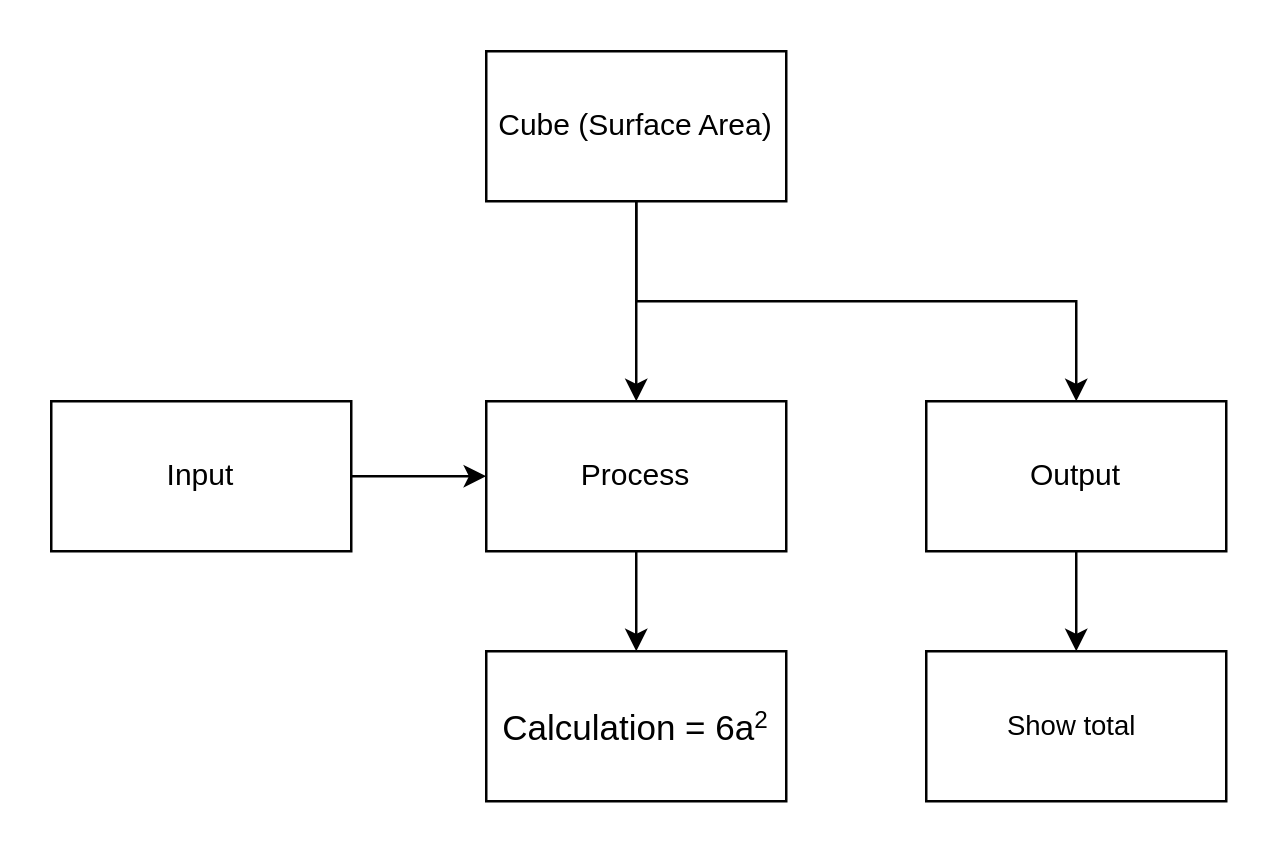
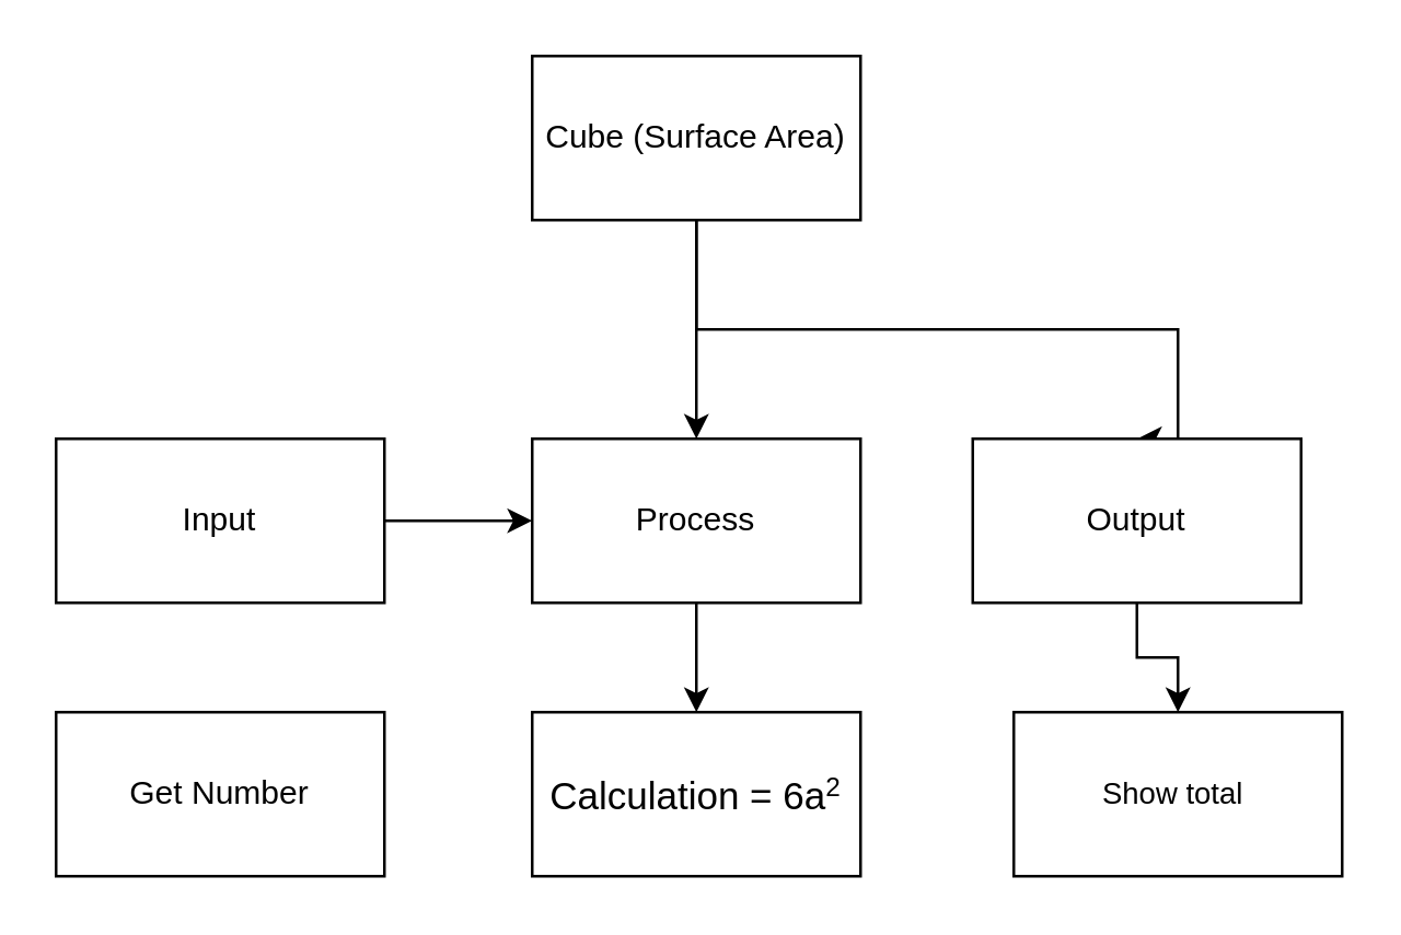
  <mxCell id="0" />
  <mxCell id="1" parent="0" />
  <mxCell id="2" style="edgeStyle=orthogonalEdgeStyle;html=1;entryX=0.5;entryY=0;entryDx=0;entryDy=0;rounded=0;" parent="1" source="4" target="10" edge="1"><mxGeometry relative="1" as="geometry"><Array as="points"><mxPoint x="254" y="120" /><mxPoint x="430" y="120" /></Array></mxGeometry></mxCell>
  <mxCell id="3" style="edgeStyle=orthogonalEdgeStyle;shape=connector;rounded=0;html=1;entryX=0.5;entryY=0;entryDx=0;entryDy=0;labelBackgroundColor=default;fontFamily=Helvetica;fontSize=11;fontColor=default;endArrow=classic;strokeColor=default;" parent="1" source="4" target="8" edge="1"><mxGeometry relative="1" as="geometry" /></mxCell>
  <mxCell id="4" value="Cube (Surface Area)" style="rounded=0;whiteSpace=wrap;html=1;" parent="1" vertex="1"><mxGeometry x="194" y="20" width="120" height="60" as="geometry" /></mxCell>
  <mxCell id="5" style="edgeStyle=orthogonalEdgeStyle;rounded=0;html=1;elbow=vertical;" parent="1" source="6" target="8" edge="1"><mxGeometry relative="1" as="geometry" /></mxCell>
  <mxCell id="6" value="Input" style="rounded=0;whiteSpace=wrap;html=1;" parent="1" vertex="1"><mxGeometry x="20" y="160" width="120" height="60" as="geometry" /></mxCell>
  <mxCell id="7" style="edgeStyle=orthogonalEdgeStyle;rounded=0;html=1;" parent="1" source="8" target="13" edge="1"><mxGeometry relative="1" as="geometry" /></mxCell>
  <mxCell id="8" value="Process" style="rounded=0;whiteSpace=wrap;html=1;" parent="1" vertex="1"><mxGeometry x="194" y="160" width="120" height="60" as="geometry" /></mxCell>
  <mxCell id="9" style="edgeStyle=orthogonalEdgeStyle;shape=connector;rounded=0;html=1;entryX=0.5;entryY=0;entryDx=0;entryDy=0;labelBackgroundColor=default;fontFamily=Helvetica;fontSize=11;fontColor=default;endArrow=classic;strokeColor=default;" parent="1" source="10" target="12" edge="1"><mxGeometry relative="1" as="geometry" /></mxCell>
- <mxCell id="10" value="Output" style="rounded=0;whiteSpace=wrap;html=1;" parent="1" vertex="1"><mxGeometry x="370" y="160" width="120" height="60" as="geometry" /></mxCell>
+ <mxCell id="10" value="Output" style="rounded=0;whiteSpace=wrap;html=1;" parent="1" vertex="1"><mxGeometry x="355" y="160" width="120" height="60" as="geometry" /></mxCell>
+ <mxCell id="11" value="Get Number" style="rounded=0;whiteSpace=wrap;html=1;" parent="1" vertex="1"><mxGeometry x="20" y="260" width="120" height="60" as="geometry" /></mxCell>
  <mxCell id="12" value="Show total&amp;nbsp;" style="rounded=0;whiteSpace=wrap;html=1;fontFamily=Helvetica;fontSize=11;fontColor=default;" parent="1" vertex="1"><mxGeometry x="370" y="260" width="120" height="60" as="geometry" /></mxCell>
  <mxCell id="13" value="&lt;font style=&quot;font-size: 14px&quot;&gt;Calculation = 6a&lt;/font&gt;&lt;font style=&quot;font-size: 11.667px&quot;&gt;&lt;sup&gt;2&lt;/sup&gt;&lt;/font&gt;" style="rounded=0;whiteSpace=wrap;html=1;" parent="1" vertex="1"><mxGeometry x="194" y="260" width="120" height="60" as="geometry" /></mxCell>
